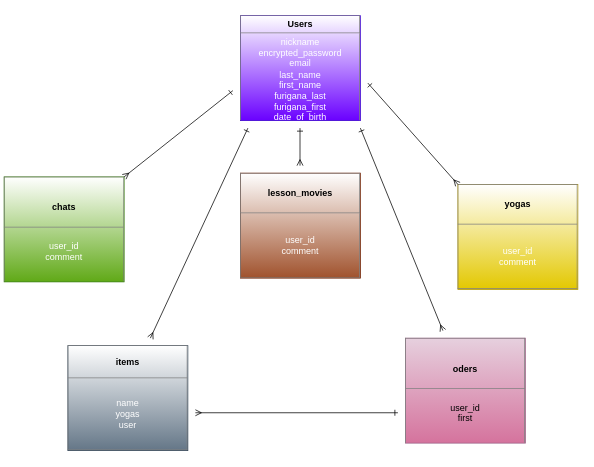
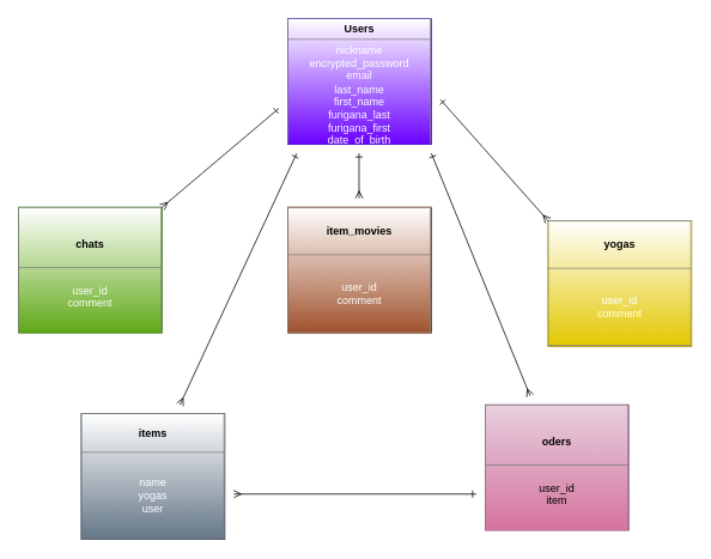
  <mxCell id="0" />
  <mxCell id="1" parent="0" />
  <mxCell id="2" value="&lt;table border=&quot;1&quot; width=&quot;100%&quot; cellpadding=&quot;4&quot; style=&quot;width: 100% ; height: 100% ; border-collapse: collapse&quot;&gt;&lt;tbody&gt;&lt;tr&gt;&lt;th align=&quot;center&quot;&gt;&lt;font color=&quot;#000000&quot;&gt;Users&lt;/font&gt;&lt;/th&gt;&lt;/tr&gt;&lt;tr&gt;&lt;td align=&quot;center&quot;&gt;nickname&lt;br&gt;encrypted_password&lt;br&gt;email&lt;br&gt;last_name&lt;br&gt;first_name&lt;br&gt;furigana_last&lt;br&gt;furigana_first&lt;br&gt;date_of_birth&lt;/td&gt;&lt;/tr&gt;&lt;tr&gt;&lt;td align=&quot;center&quot;&gt;&lt;br&gt;&lt;/td&gt;&lt;/tr&gt;&lt;/tbody&gt;&lt;/table&gt;" style="text;html=1;strokeColor=#3700CC;fillColor=#6a00ff;overflow=fill;fontColor=#ffffff;gradientColor=#ffffff;gradientDirection=north;" parent="1" vertex="1"><mxGeometry x="320" y="20" width="160" height="140" as="geometry" /></mxCell>
- <mxCell id="3" value="&lt;table border=&quot;1&quot; width=&quot;100%&quot; cellpadding=&quot;4&quot; style=&quot;width: 100% ; height: 100% ; border-collapse: collapse&quot;&gt;&lt;tbody&gt;&lt;tr&gt;&lt;th align=&quot;center&quot;&gt;&lt;font color=&quot;#000000&quot;&gt;&lt;br&gt;&lt;br&gt;chats&lt;br&gt;&lt;br&gt;&lt;/font&gt;&lt;/th&gt;&lt;/tr&gt;&lt;tr&gt;&lt;td align=&quot;center&quot;&gt;&lt;br&gt;user_id&lt;br&gt;comment&lt;br&gt;&lt;br&gt;&lt;br&gt;&lt;br&gt;&lt;/td&gt;&lt;/tr&gt;&lt;tr&gt;&lt;td align=&quot;center&quot;&gt;&lt;br&gt;&lt;/td&gt;&lt;/tr&gt;&lt;/tbody&gt;&lt;/table&gt;" style="text;html=1;strokeColor=#2D7600;fillColor=#60a917;overflow=fill;fontColor=#ffffff;gradientDirection=north;gradientColor=#ffffff;" parent="1" vertex="1"><mxGeometry x="5" y="235" width="160" height="140" as="geometry" /></mxCell>
+ <mxCell id="3" value="&lt;table border=&quot;1&quot; width=&quot;100%&quot; cellpadding=&quot;4&quot; style=&quot;width: 100% ; height: 100% ; border-collapse: collapse&quot;&gt;&lt;tbody&gt;&lt;tr&gt;&lt;th align=&quot;center&quot;&gt;&lt;font color=&quot;#000000&quot;&gt;&lt;br&gt;&lt;br&gt;chats&lt;br&gt;&lt;br&gt;&lt;/font&gt;&lt;/th&gt;&lt;/tr&gt;&lt;tr&gt;&lt;td align=&quot;center&quot;&gt;&lt;br&gt;user_id&lt;br&gt;comment&lt;br&gt;&lt;br&gt;&lt;br&gt;&lt;br&gt;&lt;/td&gt;&lt;/tr&gt;&lt;tr&gt;&lt;td align=&quot;center&quot;&gt;&lt;br&gt;&lt;/td&gt;&lt;/tr&gt;&lt;/tbody&gt;&lt;/table&gt;" style="text;html=1;strokeColor=#2D7600;fillColor=#60a917;overflow=fill;fontColor=#ffffff;gradientDirection=north;gradientColor=#ffffff;" parent="1" vertex="1"><mxGeometry x="20" y="230" width="160" height="140" as="geometry" /></mxCell>
  <mxCell id="4" value="&lt;table border=&quot;1&quot; width=&quot;100%&quot; cellpadding=&quot;4&quot; style=&quot;width: 100% ; height: 100% ; border-collapse: collapse&quot;&gt;&lt;tbody&gt;&lt;tr&gt;&lt;th align=&quot;center&quot;&gt;&lt;font color=&quot;#000000&quot;&gt;yogas&lt;/font&gt;&lt;/th&gt;&lt;/tr&gt;&lt;tr&gt;&lt;td align=&quot;center&quot;&gt;user_id&lt;br&gt;comment&lt;/td&gt;&lt;/tr&gt;&lt;/tbody&gt;&lt;/table&gt;" style="text;html=1;strokeColor=#B09500;fillColor=#e3c800;overflow=fill;fontColor=#ffffff;gradientDirection=north;gradientColor=#ffffff;" parent="1" vertex="1"><mxGeometry x="610" y="245" width="160" height="140" as="geometry" /></mxCell>
- <mxCell id="5" value="&lt;table border=&quot;1&quot; width=&quot;100%&quot; cellpadding=&quot;4&quot; style=&quot;width: 100% ; height: 100% ; border-collapse: collapse&quot;&gt;&lt;tbody&gt;&lt;tr&gt;&lt;th align=&quot;center&quot;&gt;&lt;font color=&quot;#000000&quot;&gt;lesson_movies&lt;/font&gt;&lt;/th&gt;&lt;/tr&gt;&lt;tr&gt;&lt;td align=&quot;center&quot;&gt;user_id&lt;br&gt;comment&lt;/td&gt;&lt;/tr&gt;&lt;/tbody&gt;&lt;/table&gt;" style="text;html=1;strokeColor=#6D1F00;fillColor=#a0522d;overflow=fill;fontColor=#ffffff;gradientDirection=north;gradientColor=#ffffff;" parent="1" vertex="1"><mxGeometry x="320" y="230" width="160" height="140" as="geometry" /></mxCell>
+ <mxCell id="5" value="&lt;table border=&quot;1&quot; width=&quot;100%&quot; cellpadding=&quot;4&quot; style=&quot;width: 100% ; height: 100% ; border-collapse: collapse&quot;&gt;&lt;tbody&gt;&lt;tr&gt;&lt;th align=&quot;center&quot;&gt;&lt;font color=&quot;#000000&quot;&gt;item_movies&lt;/font&gt;&lt;/th&gt;&lt;/tr&gt;&lt;tr&gt;&lt;td align=&quot;center&quot;&gt;user_id&lt;br&gt;comment&lt;/td&gt;&lt;/tr&gt;&lt;/tbody&gt;&lt;/table&gt;" style="text;html=1;strokeColor=#6D1F00;fillColor=#a0522d;overflow=fill;fontColor=#ffffff;gradientDirection=north;gradientColor=#ffffff;" parent="1" vertex="1"><mxGeometry x="320" y="230" width="160" height="140" as="geometry" /></mxCell>
  <mxCell id="6" value="&lt;table border=&quot;1&quot; width=&quot;100%&quot; cellpadding=&quot;4&quot; style=&quot;width: 100% ; height: 100% ; border-collapse: collapse&quot;&gt;&lt;tbody&gt;&lt;tr&gt;&lt;th align=&quot;center&quot;&gt;&lt;font color=&quot;#000000&quot;&gt;items&lt;/font&gt;&lt;/th&gt;&lt;/tr&gt;&lt;tr&gt;&lt;td align=&quot;center&quot;&gt;name&lt;br&gt;yogas&lt;br&gt;user&lt;/td&gt;&lt;/tr&gt;&lt;/tbody&gt;&lt;/table&gt;" style="text;html=1;strokeColor=#314354;fillColor=#647687;overflow=fill;fontColor=#ffffff;gradientDirection=north;gradientColor=#ffffff;" parent="1" vertex="1"><mxGeometry x="90" y="460" width="160" height="140" as="geometry" /></mxCell>
- <mxCell id="7" value="&lt;table border=&quot;1&quot; width=&quot;100%&quot; cellpadding=&quot;4&quot; style=&quot;width: 100% ; height: 100% ; border-collapse: collapse&quot;&gt;&lt;tbody&gt;&lt;tr&gt;&lt;th align=&quot;center&quot;&gt;&lt;font color=&quot;#000000&quot;&gt;&lt;br&gt;&lt;br&gt;oders&lt;br&gt;&lt;br&gt;&lt;/font&gt;&lt;/th&gt;&lt;/tr&gt;&lt;tr&gt;&lt;td align=&quot;center&quot;&gt;&lt;br&gt;user_id&lt;br&gt;first&lt;br&gt;&lt;br&gt;&lt;br&gt;&lt;/td&gt;&lt;/tr&gt;&lt;tr&gt;&lt;td align=&quot;center&quot;&gt;&lt;br&gt;&lt;/td&gt;&lt;/tr&gt;&lt;/tbody&gt;&lt;/table&gt;" style="text;html=1;strokeColor=#996185;fillColor=#e6d0de;overflow=fill;gradientDirection=south;gradientColor=#d5739d;" parent="1" vertex="1"><mxGeometry x="540" y="450" width="160" height="140" as="geometry" /></mxCell>
+ <mxCell id="7" value="&lt;table border=&quot;1&quot; width=&quot;100%&quot; cellpadding=&quot;4&quot; style=&quot;width: 100% ; height: 100% ; border-collapse: collapse&quot;&gt;&lt;tbody&gt;&lt;tr&gt;&lt;th align=&quot;center&quot;&gt;&lt;font color=&quot;#000000&quot;&gt;&lt;br&gt;&lt;br&gt;oders&lt;br&gt;&lt;br&gt;&lt;/font&gt;&lt;/th&gt;&lt;/tr&gt;&lt;tr&gt;&lt;td align=&quot;center&quot;&gt;&lt;br&gt;user_id&lt;br&gt;item&lt;br&gt;&lt;br&gt;&lt;br&gt;&lt;/td&gt;&lt;/tr&gt;&lt;tr&gt;&lt;td align=&quot;center&quot;&gt;&lt;br&gt;&lt;/td&gt;&lt;/tr&gt;&lt;/tbody&gt;&lt;/table&gt;" style="text;html=1;strokeColor=#996185;fillColor=#e6d0de;overflow=fill;gradientDirection=south;gradientColor=#d5739d;" parent="1" vertex="1"><mxGeometry x="540" y="450" width="160" height="140" as="geometry" /></mxCell>
  <mxCell id="8" value="" style="elbow=horizontal;endArrow=ERone;html=1;startArrow=ERmany;startFill=0;endFill=0;" parent="1" edge="1"><mxGeometry width="50" height="50" relative="1" as="geometry"><mxPoint x="399.5" y="220" as="sourcePoint" /><mxPoint x="399.5" y="170" as="targetPoint" /></mxGeometry></mxCell>
  <mxCell id="9" value="" style="shape=crossbar;whiteSpace=wrap;html=1;rounded=1;gradientColor=#ffffff;strokeColor=none;" parent="1" vertex="1"><mxGeometry x="250" y="540" width="280" height="20" as="geometry" /></mxCell>
  <mxCell id="10" style="edgeStyle=none;rounded=0;orthogonalLoop=1;jettySize=auto;html=1;exitX=1;exitY=0.5;exitDx=0;exitDy=0;exitPerimeter=0;startArrow=ERmany;startFill=0;endArrow=ERone;endFill=0;" parent="1" edge="1"><mxGeometry relative="1" as="geometry"><mxPoint x="530" y="549.5" as="targetPoint" /><mxPoint x="260" y="549.5" as="sourcePoint" /></mxGeometry></mxCell>
  <mxCell id="11" value="" style="endArrow=ERone;html=1;exitX=1;exitY=0;exitDx=0;exitDy=0;startArrow=ERmany;startFill=0;endFill=0;" edge="1" parent="1" source="3"><mxGeometry width="50" height="50" relative="1" as="geometry"><mxPoint x="370" y="290" as="sourcePoint" /><mxPoint x="310" y="120" as="targetPoint" /><Array as="points" /></mxGeometry></mxCell>
  <mxCell id="12" value="" style="endArrow=ERone;html=1;exitX=0;exitY=0;exitDx=0;exitDy=0;endFill=0;startArrow=ERmany;startFill=0;" edge="1" parent="1" source="4"><mxGeometry width="50" height="50" relative="1" as="geometry"><mxPoint x="370" y="290" as="sourcePoint" /><mxPoint x="490" y="110" as="targetPoint" /></mxGeometry></mxCell>
  <mxCell id="13" value="" style="endArrow=ERone;html=1;endFill=0;startArrow=ERmany;startFill=0;" edge="1" parent="1"><mxGeometry width="50" height="50" relative="1" as="geometry"><mxPoint x="200" y="450" as="sourcePoint" /><mxPoint x="330" y="170" as="targetPoint" /></mxGeometry></mxCell>
  <mxCell id="14" value="" style="endArrow=ERone;html=1;endFill=0;startArrow=ERmany;startFill=0;" edge="1" parent="1"><mxGeometry width="50" height="50" relative="1" as="geometry"><mxPoint x="590" y="440" as="sourcePoint" /><mxPoint x="480" y="170" as="targetPoint" /></mxGeometry></mxCell>
